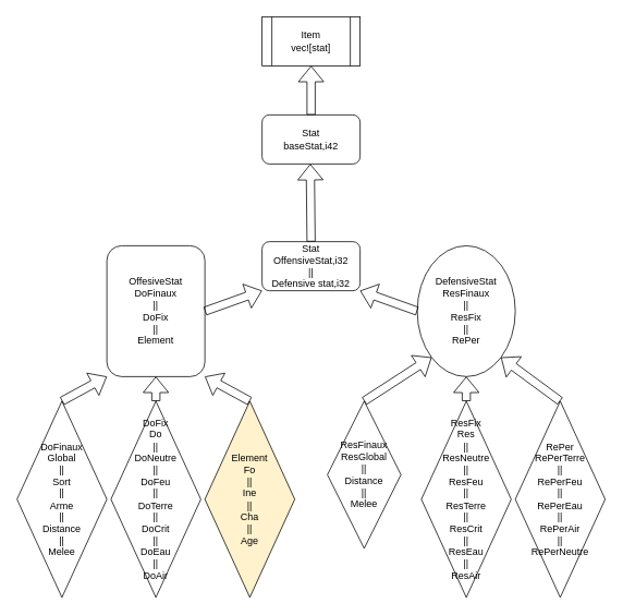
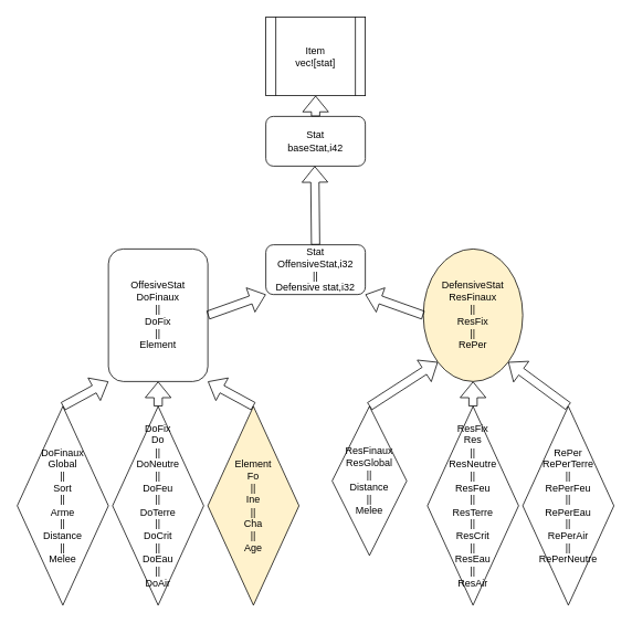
  <mxCell id="0" />
  <mxCell id="1" parent="0" />
- <mxCell id="2" value="&lt;div&gt;Item&lt;/div&gt;&lt;div&gt;vec![stat]&lt;br&gt;&lt;/div&gt;" style="shape=process;whiteSpace=wrap;html=1;backgroundOutline=1;" vertex="1" parent="1"><mxGeometry x="320" y="20" width="120" height="60" as="geometry" /></mxCell>
+ <mxCell id="2" value="&lt;div&gt;Item&lt;/div&gt;&lt;div&gt;vec![stat]&lt;br&gt;&lt;/div&gt;" style="shape=process;whiteSpace=wrap;html=1;backgroundOutline=1;" vertex="1" parent="1"><mxGeometry x="320" y="20" width="120" height="95" as="geometry" /></mxCell>
  <mxCell id="3" value="&lt;div&gt;Stat&lt;/div&gt;&lt;div&gt;baseStat,i42&lt;/div&gt;" style="rounded=1;whiteSpace=wrap;html=1;" vertex="1" parent="1"><mxGeometry x="320" y="140" width="120" height="60" as="geometry" /></mxCell>
  <mxCell id="4" value="&lt;div&gt;Stat&lt;/div&gt;&lt;div&gt;OffensiveStat,i32&lt;/div&gt;&lt;div&gt;||&lt;/div&gt;&lt;div&gt;Defensive stat,i32 &lt;br&gt;&lt;/div&gt;" style="rounded=1;whiteSpace=wrap;html=1;" vertex="1" parent="1"><mxGeometry x="320" y="295" width="120" height="60" as="geometry" /></mxCell>
  <mxCell id="5" value="" style="shape=flexArrow;endArrow=classic;html=1;rounded=0;entryX=0.5;entryY=1;entryDx=0;entryDy=0;" edge="1" parent="1" source="3" target="2"><mxGeometry width="50" height="50" relative="1" as="geometry"><mxPoint x="350" y="230" as="sourcePoint" /><mxPoint x="400" y="180" as="targetPoint" /></mxGeometry></mxCell>
  <mxCell id="6" value="" style="shape=flexArrow;endArrow=classic;html=1;rounded=0;exitX=0.5;exitY=0;exitDx=0;exitDy=0;" edge="1" parent="1" source="4"><mxGeometry width="50" height="50" relative="1" as="geometry"><mxPoint x="379.38" y="250" as="sourcePoint" /><mxPoint x="379" y="200" as="targetPoint" /></mxGeometry></mxCell>
  <mxCell id="7" value="&lt;div&gt;OffesiveStat&lt;/div&gt;&lt;div&gt;DoFinaux&lt;/div&gt;&lt;div&gt;||&lt;/div&gt;&lt;div&gt;DoFix&lt;/div&gt;&lt;div&gt;||&lt;/div&gt;&lt;div&gt;Element&lt;/div&gt;" style="whiteSpace=wrap;html=1;rounded=1;" vertex="1" parent="1"><mxGeometry x="130" y="300" width="120" height="160" as="geometry" /></mxCell>
- <mxCell id="8" value="&lt;div&gt;DefensiveStat&lt;/div&gt;&lt;div&gt;ResFinaux&lt;/div&gt;&lt;div&gt;||&lt;/div&gt;&lt;div&gt;ResFix&lt;br&gt;&lt;/div&gt;&lt;div&gt;||&lt;/div&gt;&lt;div&gt;RePer&lt;br&gt;&lt;/div&gt;" style="ellipse;whiteSpace=wrap;html=1;" vertex="1" parent="1"><mxGeometry x="510" y="300" width="120" height="160" as="geometry" /></mxCell>
+ <mxCell id="8" value="&lt;div&gt;DefensiveStat&lt;/div&gt;&lt;div&gt;ResFinaux&lt;/div&gt;&lt;div&gt;||&lt;/div&gt;&lt;div&gt;ResFix&lt;br&gt;&lt;/div&gt;&lt;div&gt;||&lt;/div&gt;&lt;div&gt;RePer&lt;br&gt;&lt;/div&gt;" style="ellipse;whiteSpace=wrap;html=1;fillColor=#fff2cc;" vertex="1" parent="1"><mxGeometry x="510" y="300" width="120" height="160" as="geometry" /></mxCell>
  <mxCell id="9" value="" style="shape=flexArrow;endArrow=classic;html=1;rounded=0;entryX=0;entryY=1;entryDx=0;entryDy=0;exitX=1;exitY=0.5;exitDx=0;exitDy=0;" edge="1" parent="1" source="7" target="4"><mxGeometry width="50" height="50" relative="1" as="geometry"><mxPoint x="350" y="230" as="sourcePoint" /><mxPoint x="400" y="180" as="targetPoint" /></mxGeometry></mxCell>
  <mxCell id="10" value="" style="shape=flexArrow;endArrow=classic;html=1;rounded=0;entryX=1;entryY=1;entryDx=0;entryDy=0;exitX=0;exitY=0.5;exitDx=0;exitDy=0;" edge="1" parent="1" source="8" target="4"><mxGeometry width="50" height="50" relative="1" as="geometry"><mxPoint x="290" y="390" as="sourcePoint" /><mxPoint x="330" y="300" as="targetPoint" /></mxGeometry></mxCell>
  <mxCell id="11" value="&lt;div&gt;DoFinaux&lt;/div&gt;&lt;div&gt;Global&lt;/div&gt;&lt;div&gt;||&lt;/div&gt;&lt;div&gt;Sort&lt;/div&gt;&lt;div&gt;||&lt;/div&gt;&lt;div&gt;Arme&lt;/div&gt;&lt;div&gt;||&lt;/div&gt;&lt;div&gt;Distance&lt;/div&gt;&lt;div&gt;||&lt;/div&gt;&lt;div&gt;Melee&lt;br&gt;&lt;/div&gt;" style="rhombus;whiteSpace=wrap;html=1;" vertex="1" parent="1"><mxGeometry x="20" y="490" width="110" height="240" as="geometry" /></mxCell>
  <mxCell id="12" value="&lt;div&gt;DoFix&lt;/div&gt;&lt;div&gt;Do&lt;/div&gt;&lt;div&gt;||&lt;/div&gt;&lt;div&gt;DoNeutre&lt;/div&gt;&lt;div&gt;||&lt;/div&gt;&lt;div&gt;DoFeu&lt;br&gt;&lt;/div&gt;&lt;div&gt;||&lt;/div&gt;&lt;div&gt;DoTerre&lt;/div&gt;&lt;div&gt;||&lt;/div&gt;&lt;div&gt;DoCrit&lt;/div&gt;&lt;div&gt;||&lt;br&gt;&lt;/div&gt;&lt;div&gt;DoEau&lt;br&gt;&lt;/div&gt;&lt;div&gt;||&lt;/div&gt;&lt;div&gt;DoAir&lt;br&gt;&lt;/div&gt;" style="rhombus;whiteSpace=wrap;html=1;" vertex="1" parent="1"><mxGeometry x="135" y="490" width="110" height="240" as="geometry" /></mxCell>
  <mxCell id="13" value="&lt;div&gt;Element&lt;br&gt;&lt;/div&gt;&lt;div&gt;Fo&lt;br&gt;&lt;/div&gt;&lt;div&gt;||&lt;/div&gt;&lt;div&gt;Ine&lt;br&gt;&lt;/div&gt;&lt;div&gt;||&lt;br&gt;&lt;/div&gt;&lt;div&gt;Cha&lt;br&gt;&lt;/div&gt;&lt;div&gt;||&lt;/div&gt;&lt;div&gt;Age&lt;br&gt;&lt;/div&gt;" style="rhombus;whiteSpace=wrap;html=1;fillColor=#fff2cc;" vertex="1" parent="1"><mxGeometry x="250" y="490" width="110" height="240" as="geometry" /></mxCell>
  <mxCell id="14" value="" style="shape=flexArrow;endArrow=classic;html=1;rounded=0;entryX=0.5;entryY=1;entryDx=0;entryDy=0;" edge="1" parent="1" source="12" target="7"><mxGeometry width="50" height="50" relative="1" as="geometry"><mxPoint x="350" y="600" as="sourcePoint" /><mxPoint x="400" y="550" as="targetPoint" /></mxGeometry></mxCell>
  <mxCell id="15" value="" style="shape=flexArrow;endArrow=classic;html=1;rounded=0;exitX=0.5;exitY=0;exitDx=0;exitDy=0;entryX=1;entryY=1;entryDx=0;entryDy=0;" edge="1" parent="1" source="13" target="7"><mxGeometry width="50" height="50" relative="1" as="geometry"><mxPoint x="350" y="600" as="sourcePoint" /><mxPoint x="400" y="550" as="targetPoint" /></mxGeometry></mxCell>
  <mxCell id="16" value="" style="shape=flexArrow;endArrow=classic;html=1;rounded=0;entryX=0;entryY=1;entryDx=0;entryDy=0;exitX=0.5;exitY=0;exitDx=0;exitDy=0;" edge="1" parent="1" source="11" target="7"><mxGeometry width="50" height="50" relative="1" as="geometry"><mxPoint x="350" y="600" as="sourcePoint" /><mxPoint x="400" y="550" as="targetPoint" /></mxGeometry></mxCell>
  <mxCell id="17" value="&lt;div&gt;ResFinaux&lt;/div&gt;&lt;div&gt;ResGlobal&lt;/div&gt;&lt;div&gt;||&lt;br&gt;&lt;/div&gt;&lt;div&gt;Distance&lt;/div&gt;&lt;div&gt;||&lt;/div&gt;&lt;div&gt;Melee&lt;br&gt;&lt;/div&gt;" style="rhombus;whiteSpace=wrap;html=1;" vertex="1" parent="1"><mxGeometry x="400" y="490" width="90" height="180" as="geometry" /></mxCell>
  <mxCell id="18" value="&lt;div&gt;ResFix&lt;/div&gt;&lt;div&gt;Res&lt;br&gt;&lt;/div&gt;&lt;div&gt;||&lt;/div&gt;&lt;div&gt;ResNeutre&lt;/div&gt;&lt;div&gt;||&lt;/div&gt;&lt;div&gt;ResFeu&lt;br&gt;&lt;/div&gt;&lt;div&gt;||&lt;/div&gt;&lt;div&gt;ResTerre&lt;/div&gt;&lt;div&gt;||&lt;/div&gt;&lt;div&gt;ResCrit&lt;/div&gt;&lt;div&gt;||&lt;br&gt;&lt;/div&gt;&lt;div&gt;ResEau&lt;br&gt;&lt;/div&gt;&lt;div&gt;||&lt;/div&gt;&lt;div&gt;ResAir&lt;br&gt;&lt;/div&gt;" style="rhombus;whiteSpace=wrap;html=1;" vertex="1" parent="1"><mxGeometry x="515" y="490" width="110" height="240" as="geometry" /></mxCell>
  <mxCell id="19" value="&lt;div&gt;RePer&lt;/div&gt;&lt;div&gt;RePerTerre&lt;/div&gt;&lt;div&gt;||&lt;/div&gt;&lt;div&gt;RePerFeu&lt;/div&gt;&lt;div&gt;||&lt;/div&gt;&lt;div&gt;RePerEau&lt;/div&gt;&lt;div&gt;||&lt;/div&gt;&lt;div&gt;RePerAir&lt;/div&gt;&lt;div&gt;||&lt;/div&gt;&lt;div&gt;RePerNeutre&lt;/div&gt;" style="rhombus;whiteSpace=wrap;html=1;" vertex="1" parent="1"><mxGeometry x="630" y="490" width="110" height="240" as="geometry" /></mxCell>
  <mxCell id="20" value="" style="shape=flexArrow;endArrow=classic;html=1;rounded=0;entryX=0.5;entryY=1;entryDx=0;entryDy=0;" edge="1" parent="1" source="18"><mxGeometry width="50" height="50" relative="1" as="geometry"><mxPoint x="730" y="600" as="sourcePoint" /><mxPoint x="570" y="460" as="targetPoint" /></mxGeometry></mxCell>
  <mxCell id="21" value="" style="shape=flexArrow;endArrow=classic;html=1;rounded=0;exitX=0.5;exitY=0;exitDx=0;exitDy=0;entryX=1;entryY=1;entryDx=0;entryDy=0;" edge="1" parent="1" source="19"><mxGeometry width="50" height="50" relative="1" as="geometry"><mxPoint x="730" y="600" as="sourcePoint" /><mxPoint x="612.426" y="436.569" as="targetPoint" /></mxGeometry></mxCell>
  <mxCell id="22" value="" style="shape=flexArrow;endArrow=classic;html=1;rounded=0;entryX=0;entryY=1;entryDx=0;entryDy=0;exitX=0.5;exitY=0;exitDx=0;exitDy=0;" edge="1" parent="1" source="17"><mxGeometry width="50" height="50" relative="1" as="geometry"><mxPoint x="730" y="600" as="sourcePoint" /><mxPoint x="527.574" y="436.569" as="targetPoint" /></mxGeometry></mxCell>
